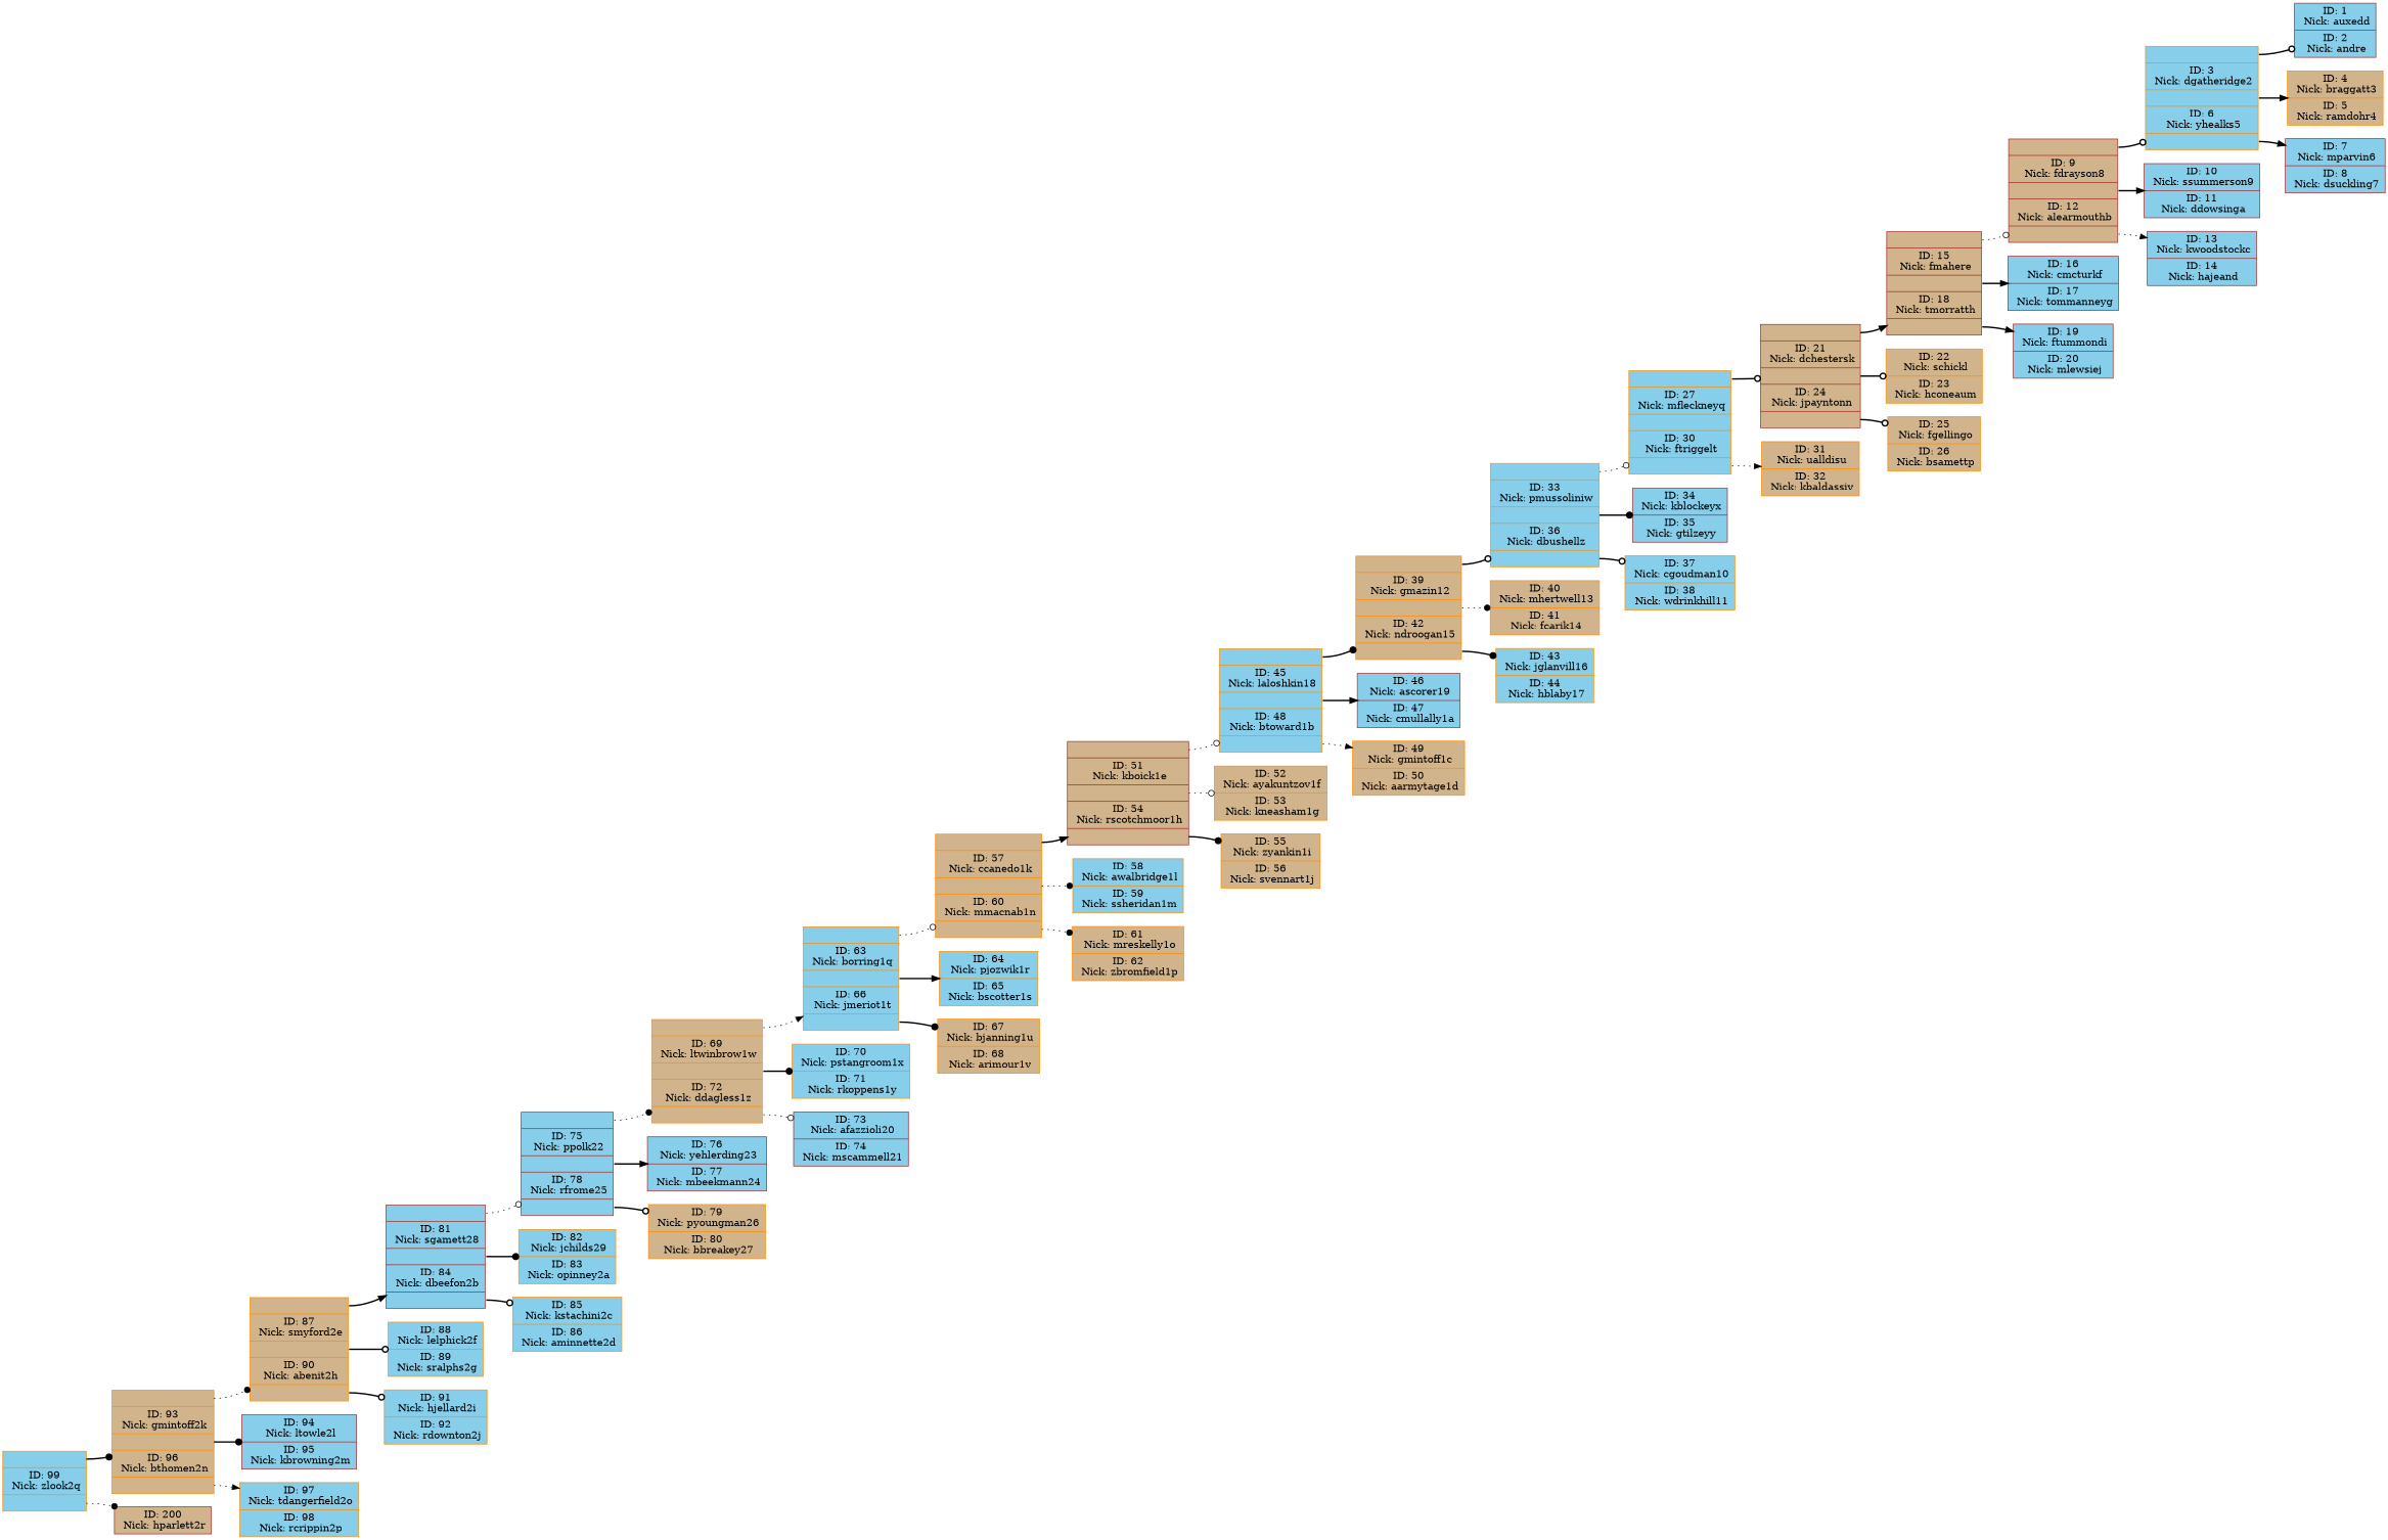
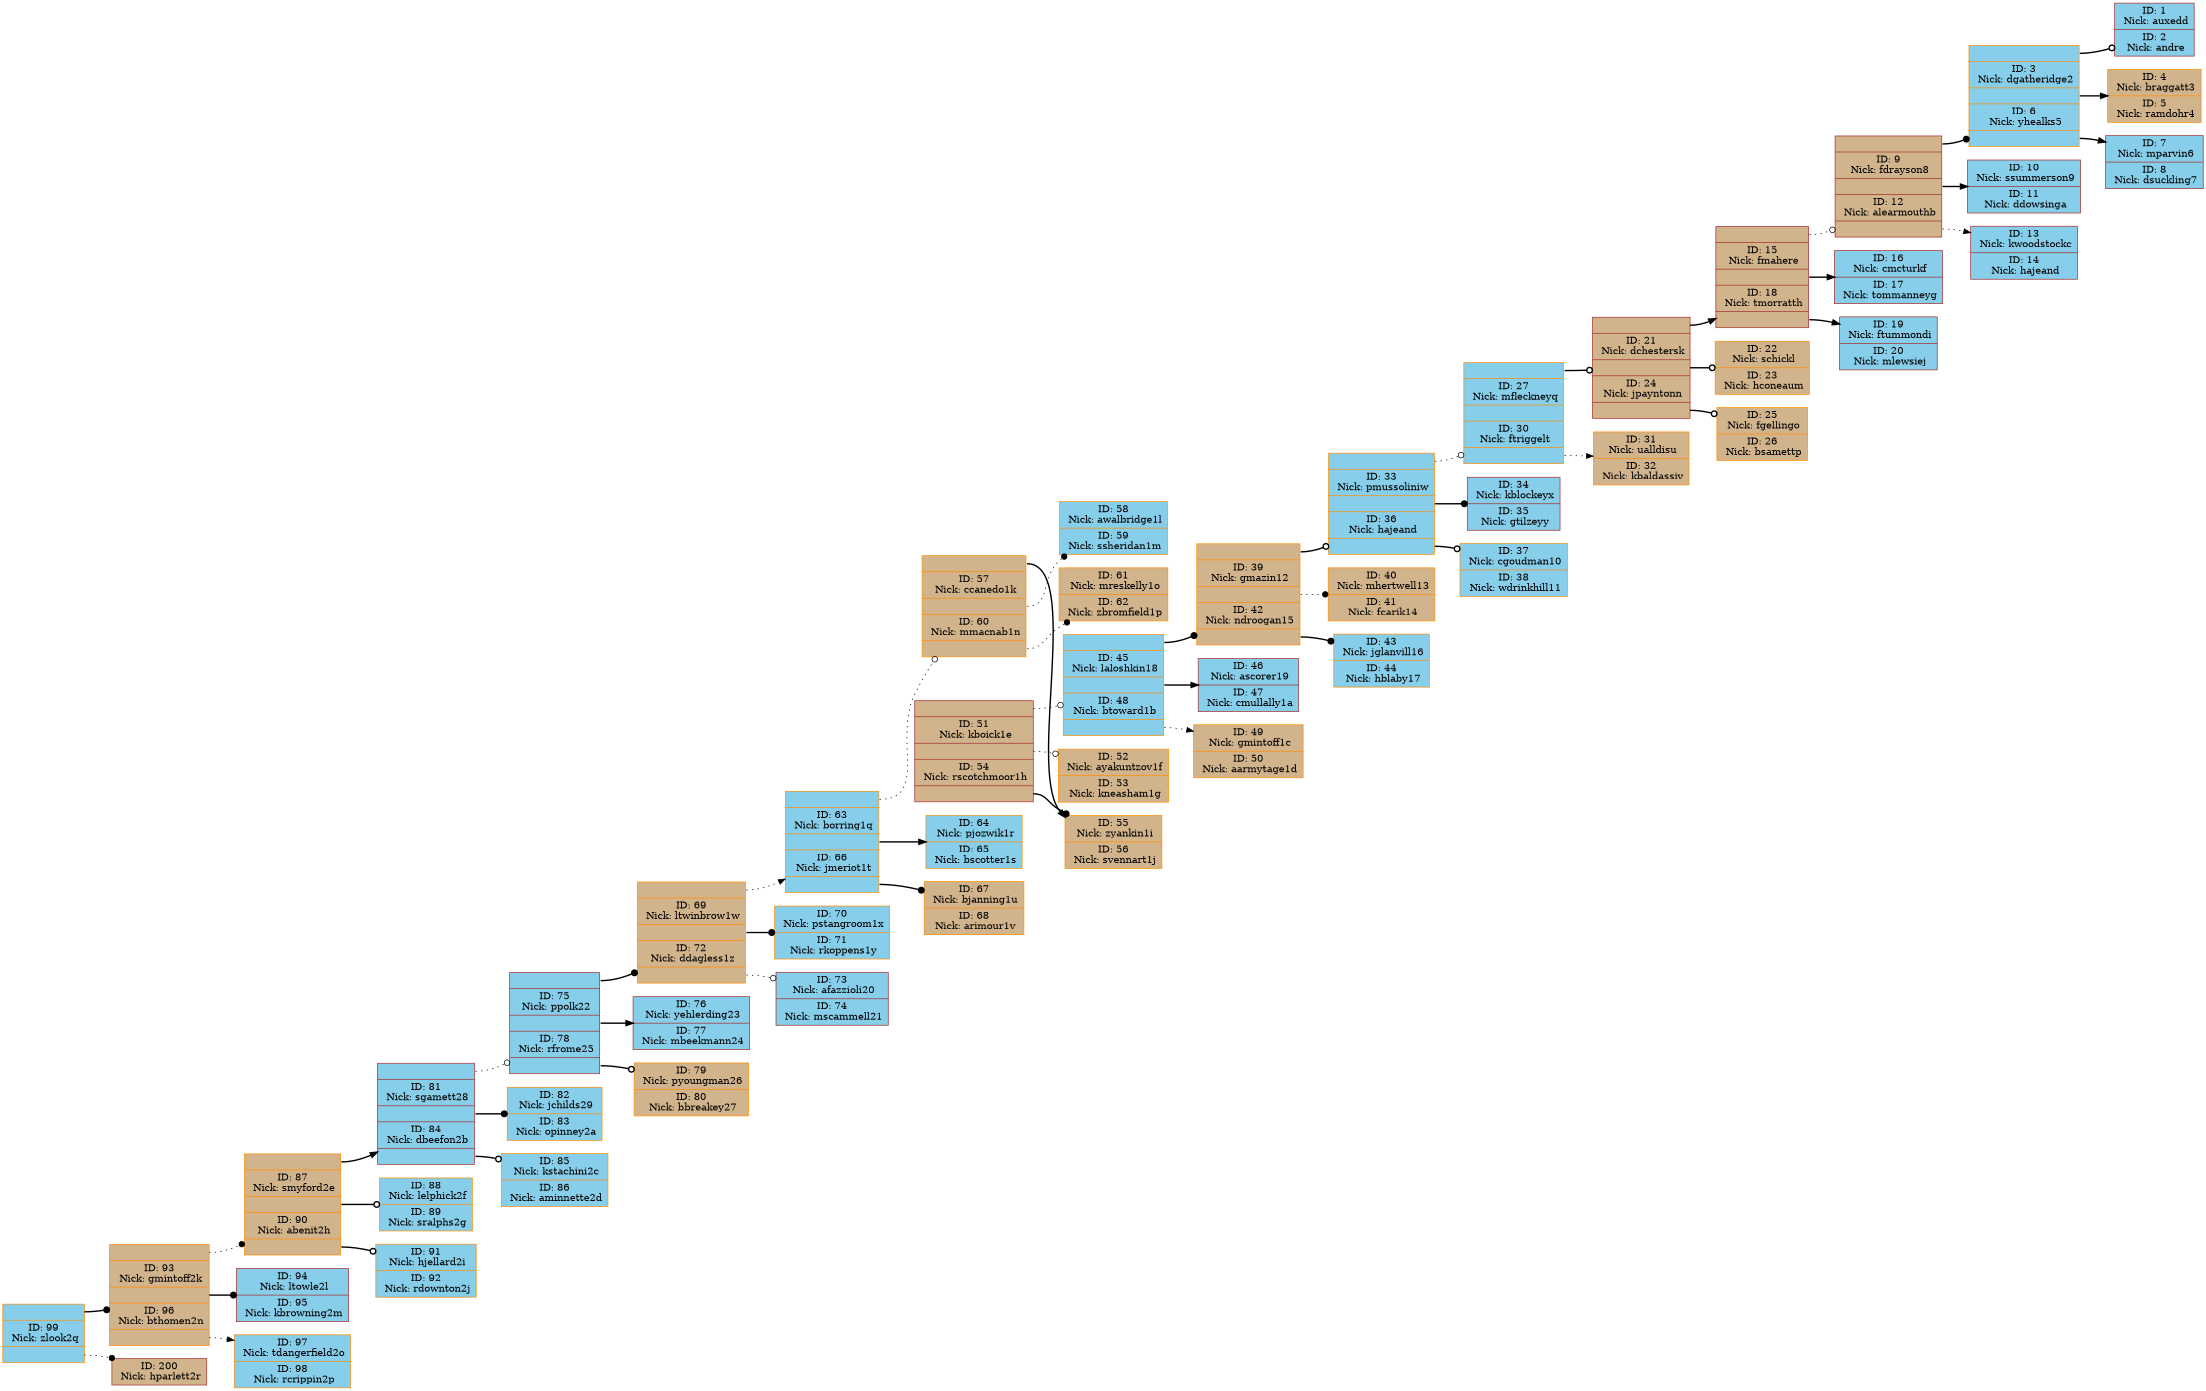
  digraph {
    rankdir=LR
    node [color=darkorange fillcolor=skyblue shape=record style=filled]
    edge [arrowhead=odot style=bold tailport=C1]
    n1 [label="<C1>|ID: 99\n Nick: zlook2q|<C2>"]
    n2 [fillcolor=tan label="<C1>|ID: 93\n Nick: gmintoff2k|<C2>|ID: 96\n Nick: bthomen2n|<C3>"]
    n3 [color=brown fillcolor=tan label="ID: 200\n Nick: hparlett2r" shape=box]
    n4 [fillcolor=tan label="<C1>|ID: 87\n Nick: smyford2e|<C2>|ID: 90\n Nick: abenit2h|<C3>"]
    n5 [color=brown label="ID: 94\n Nick: ltowle2l|ID: 95\n Nick: kbrowning2m"]
    n6 [label="ID: 97\n Nick: tdangerfield2o|ID: 98\n Nick: rcrippin2p"]
    n7 [color=brown label="<C1>|ID: 81\n Nick: sgamett28|<C2>|ID: 84\n Nick: dbeefon2b|<C3>"]
    n8 [label="ID: 88\n Nick: lelphick2f|ID: 89\n Nick: sralphs2g"]
    n9 [label="ID: 91\n Nick: hjellard2i|ID: 92\n Nick: rdownton2j"]
    n10 [color=brown label="<C1>|ID: 75\n Nick: ppolk22|<C2>|ID: 78\n Nick: rfrome25|<C3>"]
    n11 [label="ID: 82\n Nick: jchilds29|ID: 83\n Nick: opinney2a"]
    n12 [label="ID: 85\n Nick: kstachini2c|ID: 86\n Nick: aminnette2d"]
    n13 [fillcolor=tan label="<C1>|ID: 69\n Nick: ltwinbrow1w|<C2>|ID: 72\n Nick: ddagless1z|<C3>"]
    n14 [color=brown label="ID: 76\n Nick: yehlerding23|ID: 77\n Nick: mbeekmann24"]
    n15 [fillcolor=tan label="ID: 79\n Nick: pyoungman26|ID: 80\n Nick: bbreakey27"]
    n16 [label="<C1>|ID: 63\n Nick: borring1q|<C2>|ID: 66\n Nick: jmeriot1t|<C3>"]
    n17 [label="ID: 70\n Nick: pstangroom1x|ID: 71\n Nick: rkoppens1y"]
    n18 [color=brown label="ID: 73\n Nick: afazzioli20|ID: 74\n Nick: mscammell21"]
    n19 [fillcolor=tan label="<C1>|ID: 57\n Nick: ccanedo1k|<C2>|ID: 60\n Nick: mmacnab1n|<C3>"]
    n20 [label="ID: 64\n Nick: pjozwik1r|ID: 65\n Nick: bscotter1s"]
    n21 [fillcolor=tan label="ID: 67\n Nick: bjanning1u|ID: 68\n Nick: arimour1v"]
    n22 [color=brown fillcolor=tan label="<C1>|ID: 51\n Nick: kboick1e|<C2>|ID: 54\n Nick: rscotchmoor1h|<C3>"]
    n23 [label="ID: 58\n Nick: awalbridge1l|ID: 59\n Nick: ssheridan1m"]
    n24 [fillcolor=tan label="ID: 61\n Nick: mreskelly1o|ID: 62\n Nick: zbromfield1p"]
    n25 [label="<C1>|ID: 45\n Nick: laloshkin18|<C2>|ID: 48\n Nick: btoward1b|<C3>"]
    n26 [fillcolor=tan label="ID: 52\n Nick: ayakuntzov1f|ID: 53\n Nick: kneasham1g"]
    n27 [fillcolor=tan label="ID: 55\n Nick: zyankin1i|ID: 56\n Nick: svennart1j"]
    n28 [fillcolor=tan label="<C1>|ID: 39\n Nick: gmazin12|<C2>|ID: 42\n Nick: ndroogan15|<C3>"]
    n29 [color=brown label="ID: 46\n Nick: ascorer19|ID: 47\n Nick: cmullally1a"]
    n30 [fillcolor=tan label="ID: 49\n Nick: gmintoff1c|ID: 50\n Nick: aarmytage1d"]
-   n31 [label="<C1>|ID: 33\n Nick: pmussoliniw|<C2>|ID: 36\n Nick: dbushellz|<C3>"]
+   n31 [label="<C1>|ID: 33\n Nick: pmussoliniw|<C2>|ID: 36\n Nick: hajeand|<C3>"]
    n32 [fillcolor=tan label="ID: 40\n Nick: mhertwell13|ID: 41\n Nick: fcarik14"]
    n33 [label="ID: 43\n Nick: jglanvill16|ID: 44\n Nick: hblaby17"]
    n34 [label="<C1>|ID: 27\n Nick: mfleckneyq|<C2>|ID: 30\n Nick: ftriggelt|<C3>"]
    n35 [color=brown label="ID: 34\n Nick: kblockeyx|ID: 35\n Nick: gtilzeyy"]
    n36 [label="ID: 37\n Nick: cgoudman10|ID: 38\n Nick: wdrinkhill11"]
    n37 [color=brown fillcolor=tan label="<C1>|ID: 21\n Nick: dchestersk|<C2>|ID: 24\n Nick: jpayntonn|<C3>"]
    n38 [fillcolor=tan label="ID: 31\n Nick: ualldisu|ID: 32\n Nick: kbaldassiv"]
    n39 [color=brown fillcolor=tan label="<C1>|ID: 15\n Nick: fmahere|<C2>|ID: 18\n Nick: tmorratth|<C3>"]
    n40 [fillcolor=tan label="ID: 22\n Nick: schickl|ID: 23\n Nick: hconeaum"]
    n41 [fillcolor=tan label="ID: 25\n Nick: fgellingo|ID: 26\n Nick: bsamettp"]
    n42 [color=brown fillcolor=tan label="<C1>|ID: 9\n Nick: fdrayson8|<C2>|ID: 12\n Nick: alearmouthb|<C3>"]
    n43 [color=brown label="ID: 16\n Nick: cmcturkf|ID: 17\n Nick: tommanneyg"]
    n44 [color=brown label="ID: 19\n Nick: ftummondi|ID: 20\n Nick: mlewsiej"]
    n45 [label="<C1>|ID: 3\n Nick: dgatheridge2|<C2>|ID: 6\n Nick: yhealks5|<C3>"]
    n46 [color=brown label="ID: 10\n Nick: ssummerson9|ID: 11\n Nick: ddowsinga"]
    n47 [color=brown label="ID: 13\n Nick: kwoodstockc|ID: 14\n Nick: hajeand"]
    n48 [color=brown label="ID: 1\n Nick: auxedd|ID: 2\n Nick: andre"]
    n49 [fillcolor=tan label="ID: 4\n Nick: braggatt3|ID: 5\n Nick: ramdohr4"]
    n50 [color=brown label="ID: 7\n Nick: mparvin6|ID: 8\n Nick: dsuckling7"]
    n1 -> n2 [arrowhead=dot]
    n1 -> n3 [arrowhead=dot style=dotted tailport=C2]
    n2 -> n4 [arrowhead=dot style=dotted]
    n2 -> n5 [arrowhead=dot tailport=C2]
    n2 -> n6 [arrowhead=normal style=dotted tailport=C3]
    n4 -> n7 [arrowhead=normal]
    n4 -> n8 [tailport=C2]
    n4 -> n9 [tailport=C3]
    n7 -> n10 [style=dotted]
    n7 -> n11 [arrowhead=dot tailport=C2]
    n7 -> n12 [tailport=C3]
-   n10 -> n13 [arrowhead=dot style=dotted]
+   n10 -> n13 [arrowhead=dot]
    n10 -> n14 [arrowhead=normal tailport=C2]
    n10 -> n15 [tailport=C3]
    n13 -> n16 [arrowhead=normal style=dotted]
    n13 -> n17 [arrowhead=dot tailport=C2]
    n13 -> n18 [style=dotted tailport=C3]
    n16 -> n19 [style=dotted]
    n16 -> n20 [arrowhead=normal tailport=C2]
    n16 -> n21 [arrowhead=dot tailport=C3]
-   n19 -> n22 [arrowhead=normal]
+   n19 -> n27 [arrowhead=normal]
    n19 -> n23 [arrowhead=dot style=dotted tailport=C2]
    n19 -> n24 [arrowhead=dot style=dotted tailport=C3]
    n22 -> n25 [style=dotted]
    n22 -> n26 [style=dotted tailport=C2]
    n22 -> n27 [arrowhead=dot tailport=C3]
    n25 -> n28 [arrowhead=dot]
    n25 -> n29 [arrowhead=normal tailport=C2]
    n25 -> n30 [arrowhead=normal style=dotted tailport=C3]
    n28 -> n31
    n28 -> n32 [arrowhead=dot style=dotted tailport=C2]
    n28 -> n33 [arrowhead=dot tailport=C3]
    n31 -> n34 [style=dotted]
    n31 -> n35 [arrowhead=dot tailport=C2]
    n31 -> n36 [tailport=C3]
    n34 -> n37
    n34 -> n38 [arrowhead=normal style=dotted tailport=C3]
    n37 -> n39 [arrowhead=normal]
    n37 -> n40 [tailport=C2]
    n37 -> n41 [tailport=C3]
    n39 -> n42 [style=dotted]
    n39 -> n43 [arrowhead=normal tailport=C2]
    n39 -> n44 [arrowhead=normal tailport=C3]
-   n42 -> n45
+   n42 -> n45 [arrowhead=dot]
    n42 -> n46 [arrowhead=normal tailport=C2]
    n42 -> n47 [arrowhead=normal style=dotted tailport=C3]
    n45 -> n48
    n45 -> n49 [arrowhead=normal tailport=C2]
    n45 -> n50 [arrowhead=normal tailport=C3]
  }
